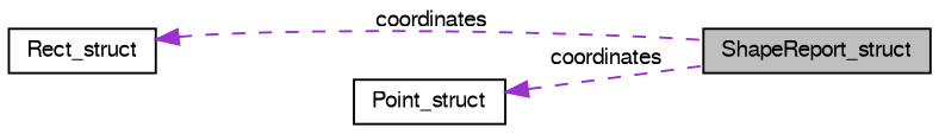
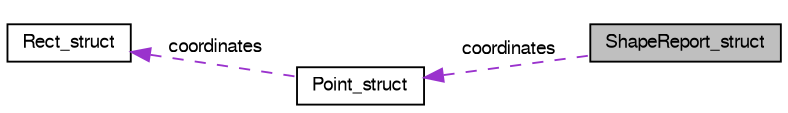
  digraph {
    rankdir=LR
    node [color=black fontname=FreeSans fontsize=10 shape=record]
    edge [color=darkorchid3 dir=back fontname=FreeSans fontsize=10 labelfontname=FreeSans labelfontsize=10 style=dashed]
    n1 [fillcolor=grey75 fontcolor=black height=0.2 label=ShapeReport_struct style=filled width=0.4]
    n2 [height=0.2 label=Point_struct width=0.4]
    n3 [height=0.2 label=Rect_struct width=0.4]
    n2 -> n1 [label=" coordinates"]
-   n3 -> n1 [label=" coordinates"]
+   n3 -> n2 [label=" coordinates"]
  }
